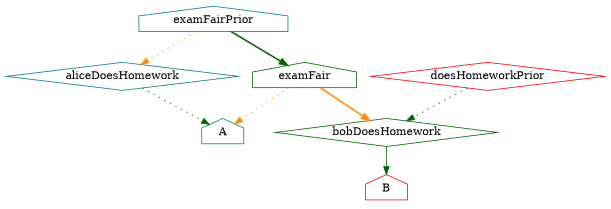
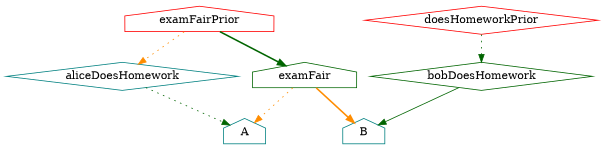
  digraph {
    node [color=teal shape=house]
    edge [color=darkgreen style=dotted]
-   examFairPrior
+   examFairPrior [color=red]
    examFair [color=darkgreen]
    aliceDoesHomework [shape=diamond]
    A
-   B [color=red]
+   B
    doesHomeworkPrior [color=red shape=diamond]
    bobDoesHomework [color=darkgreen shape=diamond]
    examFairPrior -> examFair [style=bold]
    examFairPrior -> aliceDoesHomework [color=darkorange]
    examFair -> A [color=darkorange]
-   examFair -> bobDoesHomework [color=darkorange style=bold]
+   examFair -> B [color=darkorange style=bold]
    aliceDoesHomework -> A
    doesHomeworkPrior -> bobDoesHomework
    bobDoesHomework -> B [style=solid]
  }
